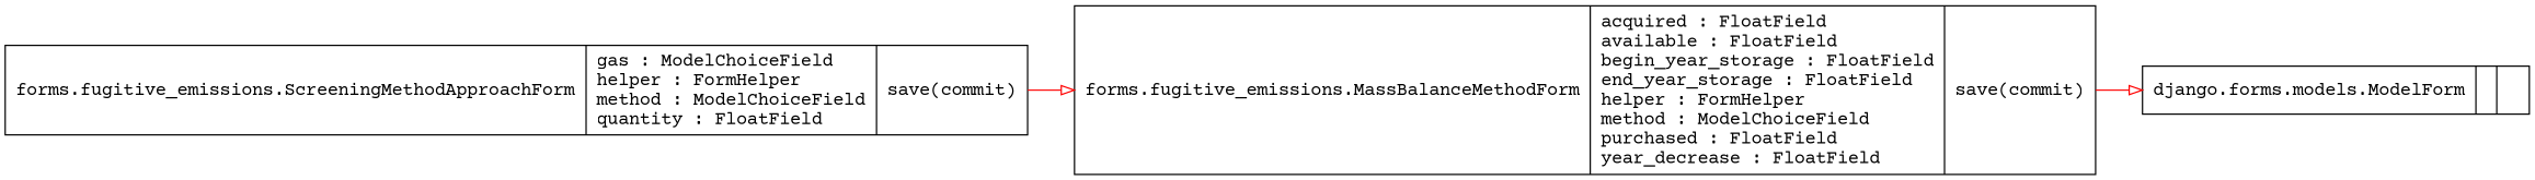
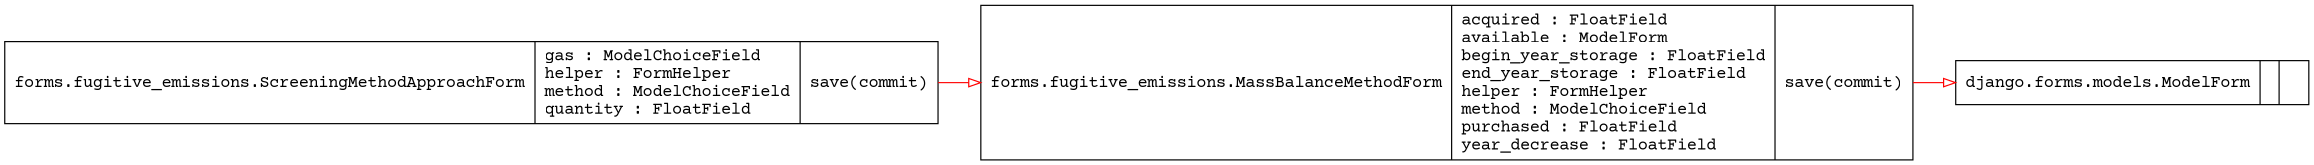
  digraph {
    fontname="Courier Prime"
    rankdir=LR
    node [color=black fontcolor=black fontname="Courier Prime" shape=record style=solid]
    edge [arrowhead=empty arrowtail=none color=red fontname="Courier Prime"]
    n1 [label=<{django.forms.models.ModelForm|<br ALIGN="LEFT"/>|}>]
-   n2 [label=<{forms.fugitive_emissions.MassBalanceMethodForm|acquired : FloatField<br ALIGN="LEFT"/>available : FloatField<br ALIGN="LEFT"/>begin_year_storage : FloatField<br ALIGN="LEFT"/>end_year_storage : FloatField<br ALIGN="LEFT"/>helper : FormHelper<br ALIGN="LEFT"/>method : ModelChoiceField<br ALIGN="LEFT"/>purchased : FloatField<br ALIGN="LEFT"/>year_decrease : FloatField<br ALIGN="LEFT"/>|save(commit)<br ALIGN="LEFT"/>}>]
+   n2 [label=<{forms.fugitive_emissions.MassBalanceMethodForm|acquired : FloatField<br ALIGN="LEFT"/>available : ModelForm<br ALIGN="LEFT"/>begin_year_storage : FloatField<br ALIGN="LEFT"/>end_year_storage : FloatField<br ALIGN="LEFT"/>helper : FormHelper<br ALIGN="LEFT"/>method : ModelChoiceField<br ALIGN="LEFT"/>purchased : FloatField<br ALIGN="LEFT"/>year_decrease : FloatField<br ALIGN="LEFT"/>|save(commit)<br ALIGN="LEFT"/>}>]
    n3 [label=<{forms.fugitive_emissions.ScreeningMethodApproachForm|gas : ModelChoiceField<br ALIGN="LEFT"/>helper : FormHelper<br ALIGN="LEFT"/>method : ModelChoiceField<br ALIGN="LEFT"/>quantity : FloatField<br ALIGN="LEFT"/>|save(commit)<br ALIGN="LEFT"/>}>]
    n2 -> n1
    n3 -> n2
  }
